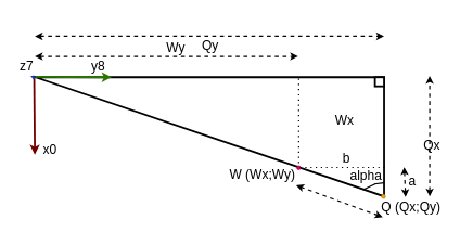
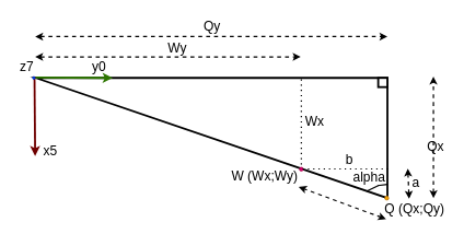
  <mxCell id="0" />
  <mxCell id="1" parent="0" />
  <mxCell id="2" value="" style="verticalLabelPosition=bottom;verticalAlign=top;html=1;shape=mxgraph.basic.orthogonal_triangle;fillColor=#FFFFFF;strokeColor=#000000;strokeWidth=3;flipV=1;flipH=1;" vertex="1" parent="1"><mxGeometry x="54" y="118" width="535" height="183" as="geometry" /></mxCell>
  <mxCell id="3" value="alpha" style="text;html=1;align=center;verticalAlign=middle;resizable=0;points=[];autosize=1;strokeColor=none;fillColor=none;fontSize=20;fontColor=#000000;" parent="1" vertex="1"><mxGeometry x="527" y="251" width="67" height="36" as="geometry" /></mxCell>
  <mxCell id="4" value="" style="endArrow=none;dashed=1;html=1;dashPattern=1 3;strokeWidth=2;rounded=0;strokeColor=#000000;" parent="1" edge="1"><mxGeometry width="50" height="50" relative="1" as="geometry"><mxPoint x="458" y="258" as="sourcePoint" /><mxPoint x="458" y="118" as="targetPoint" /></mxGeometry></mxCell>
  <mxCell id="5" value="Qx" style="text;html=1;align=center;verticalAlign=middle;resizable=0;points=[];autosize=1;strokeColor=none;fillColor=none;fontSize=20;fontColor=#000000;" parent="1" vertex="1"><mxGeometry x="640" y="204" width="44" height="36" as="geometry" /></mxCell>
  <mxCell id="6" value="" style="endArrow=classic;html=1;rounded=0;strokeColor=#2D7600;strokeWidth=3;fillColor=#60a917;exitX=0.8;exitY=1.008;exitDx=0;exitDy=0;exitPerimeter=0;" edge="1" parent="1"><mxGeometry width="50" height="50" relative="1" as="geometry"><mxPoint x="52" y="117.32" as="sourcePoint" /><mxPoint x="171" y="118" as="targetPoint" /></mxGeometry></mxCell>
  <mxCell id="7" value="" style="endArrow=classic;html=1;rounded=0;strokeColor=#6F0000;strokeWidth=3;fillColor=#a20025;exitX=0;exitY=0;exitDx=0;exitDy=0;" edge="1" parent="1"><mxGeometry width="50" height="50" relative="1" as="geometry"><mxPoint x="52" y="116" as="sourcePoint" /><mxPoint x="53" y="237" as="targetPoint" /></mxGeometry></mxCell>
- <mxCell id="8" value="x0" style="text;html=1;align=center;verticalAlign=middle;resizable=0;points=[];autosize=1;strokeColor=none;fillColor=none;fontSize=20;fontColor=#000000;" vertex="1" parent="1"><mxGeometry x="56" y="208" width="40" height="40" as="geometry" /></mxCell>
+ <mxCell id="8" value="x5" style="text;html=1;align=center;verticalAlign=middle;resizable=0;points=[];autosize=1;strokeColor=none;fillColor=none;fontSize=20;fontColor=#000000;" vertex="1" parent="1"><mxGeometry x="56" y="208" width="40" height="40" as="geometry" /></mxCell>
  <mxCell id="9" value="z7" style="text;html=1;align=center;verticalAlign=middle;resizable=0;points=[];autosize=1;strokeColor=none;fillColor=none;fontSize=20;fontColor=#000000;" vertex="1" parent="1"><mxGeometry x="20" y="80" width="40" height="40" as="geometry" /></mxCell>
- <mxCell id="10" value="y8" style="text;html=1;align=center;verticalAlign=middle;resizable=0;points=[];autosize=1;strokeColor=none;fillColor=none;fontSize=20;fontColor=#000000;" vertex="1" parent="1"><mxGeometry x="130" y="80" width="40" height="40" as="geometry" /></mxCell>
+ <mxCell id="10" value="y0" style="text;html=1;align=center;verticalAlign=middle;resizable=0;points=[];autosize=1;strokeColor=none;fillColor=none;fontSize=20;fontColor=#000000;" vertex="1" parent="1"><mxGeometry x="130" y="80" width="40" height="40" as="geometry" /></mxCell>
  <mxCell id="11" value="" style="ellipse;whiteSpace=wrap;html=1;aspect=fixed;fillColor=#0050ef;fontColor=#ffffff;strokeColor=#001DBC;" parent="1" vertex="1"><mxGeometry x="49" y="116" width="4" height="4" as="geometry" /></mxCell>
  <mxCell id="12" value="" style="whiteSpace=wrap;html=1;aspect=fixed;fillColor=#ffffff;strokeColor=#000000;strokeWidth=3;" vertex="1" parent="1"><mxGeometry x="575" y="118" width="14" height="14" as="geometry" /></mxCell>
  <mxCell id="13" value="" style="endArrow=none;html=1;rounded=0;strokeColor=#000000;strokeWidth=2;entryX=0.056;entryY=0.056;entryDx=0;entryDy=0;entryPerimeter=0;" edge="1" parent="1"><mxGeometry width="50" height="50" relative="1" as="geometry"><mxPoint x="575" y="282" as="sourcePoint" /><mxPoint x="557.04" y="290.752" as="targetPoint" /></mxGeometry></mxCell>
  <mxCell id="14" value="" style="endArrow=none;html=1;rounded=0;strokeColor=#000000;strokeWidth=2;" edge="1" parent="1"><mxGeometry width="50" height="50" relative="1" as="geometry"><mxPoint x="589" y="279.998" as="sourcePoint" /><mxPoint x="574" y="282" as="targetPoint" /></mxGeometry></mxCell>
  <mxCell id="15" value="" style="ellipse;whiteSpace=wrap;html=1;aspect=fixed;fillColor=#f0a30a;fontColor=#000000;strokeColor=#BD7000;" vertex="1" parent="1"><mxGeometry x="585" y="298" width="6" height="6" as="geometry" /></mxCell>
  <mxCell id="16" value="" style="ellipse;whiteSpace=wrap;html=1;aspect=fixed;fillColor=#d80073;fontColor=#ffffff;strokeColor=#A50040;" vertex="1" parent="1"><mxGeometry x="455" y="254" width="6" height="6" as="geometry" /></mxCell>
  <mxCell id="17" value="Q (Qx;Qy)" style="text;html=1;align=center;verticalAlign=middle;resizable=0;points=[];autosize=1;strokeColor=none;fillColor=none;fontSize=20;fontColor=#000000;" vertex="1" parent="1"><mxGeometry x="575" y="298" width="109" height="36" as="geometry" /></mxCell>
  <mxCell id="18" value="" style="endArrow=classic;startArrow=classic;html=1;rounded=0;strokeColor=#000000;strokeWidth=2;dashed=1;" edge="1" parent="1"><mxGeometry width="50" height="50" relative="1" as="geometry"><mxPoint x="659" y="301" as="sourcePoint" /><mxPoint x="659" y="116" as="targetPoint" /></mxGeometry></mxCell>
  <mxCell id="19" value="" style="endArrow=classic;startArrow=classic;html=1;rounded=0;strokeColor=#000000;strokeWidth=2;dashed=1;" edge="1" parent="1"><mxGeometry width="50" height="50" relative="1" as="geometry"><mxPoint x="53.003" y="86" as="sourcePoint" /><mxPoint x="457" y="86" as="targetPoint" /></mxGeometry></mxCell>
  <mxCell id="20" value="" style="endArrow=classic;startArrow=classic;html=1;rounded=0;strokeColor=#000000;strokeWidth=2;dashed=1;" edge="1" parent="1"><mxGeometry width="50" height="50" relative="1" as="geometry"><mxPoint x="53.003" y="55" as="sourcePoint" /><mxPoint x="589" y="55" as="targetPoint" /></mxGeometry></mxCell>
  <mxCell id="21" value="" style="endArrow=none;dashed=1;html=1;dashPattern=1 3;strokeWidth=2;rounded=0;strokeColor=#000000;" edge="1" parent="1"><mxGeometry width="50" height="50" relative="1" as="geometry"><mxPoint x="590" y="256.58" as="sourcePoint" /><mxPoint x="458" y="256.58" as="targetPoint" /></mxGeometry></mxCell>
- <mxCell id="22" value="Qy" style="text;html=1;align=center;verticalAlign=middle;resizable=0;points=[];autosize=1;strokeColor=none;fillColor=none;fontSize=20;fontColor=#000000;" vertex="1" parent="1"><mxGeometry x="299.5" y="50" width="44" height="36" as="geometry" /></mxCell>
+ <mxCell id="22" value="Qy" style="text;html=1;align=center;verticalAlign=middle;resizable=0;points=[];autosize=1;strokeColor=none;fillColor=none;fontSize=20;fontColor=#000000;" vertex="1" parent="1"><mxGeometry x="299.5" y="20" width="44" height="36" as="geometry" /></mxCell>
  <mxCell id="23" value="a" style="text;html=1;align=center;verticalAlign=middle;resizable=0;points=[];autosize=1;strokeColor=none;fillColor=none;fontSize=20;fontColor=#000000;" vertex="1" parent="1"><mxGeometry x="617" y="258" width="29" height="36" as="geometry" /></mxCell>
  <mxCell id="24" value="" style="endArrow=classic;startArrow=classic;html=1;rounded=0;strokeColor=#000000;strokeWidth=2;dashed=1;" edge="1" parent="1"><mxGeometry width="50" height="50" relative="1" as="geometry"><mxPoint x="622" y="302" as="sourcePoint" /><mxPoint x="620" y="256" as="targetPoint" /></mxGeometry></mxCell>
- <mxCell id="25" value="Wx" style="text;html=1;align=center;verticalAlign=middle;resizable=0;points=[];autosize=1;strokeColor=none;fillColor=none;fontSize=20;fontColor=#000000;" vertex="1" parent="1"><mxGeometry x="504" y="166" width="47" height="36" as="geometry" /></mxCell>
+ <mxCell id="25" value="Wx" style="text;html=1;align=center;verticalAlign=middle;resizable=0;points=[];autosize=1;strokeColor=none;fillColor=none;fontSize=20;fontColor=#000000;" vertex="1" parent="1"><mxGeometry x="454" y="166" width="47" height="36" as="geometry" /></mxCell>
  <mxCell id="26" value="b" style="text;html=1;align=center;verticalAlign=middle;resizable=0;points=[];autosize=1;strokeColor=none;fillColor=none;fontSize=20;fontColor=#000000;" vertex="1" parent="1"><mxGeometry x="516" y="224" width="29" height="36" as="geometry" /></mxCell>
  <mxCell id="27" value="Wy" style="text;html=1;align=center;verticalAlign=middle;resizable=0;points=[];autosize=1;strokeColor=none;fillColor=none;fontSize=20;fontColor=#000000;" vertex="1" parent="1"><mxGeometry x="245" y="54" width="47" height="36" as="geometry" /></mxCell>
  <mxCell id="28" value="" style="endArrow=classic;startArrow=classic;html=1;rounded=0;strokeColor=#000000;strokeWidth=2;dashed=1;" edge="1" parent="1"><mxGeometry width="50" height="50" relative="1" as="geometry"><mxPoint x="587" y="333" as="sourcePoint" /><mxPoint x="454" y="284" as="targetPoint" /></mxGeometry></mxCell>
  <mxCell id="29" value="W (Wx;Wy)" style="text;html=1;align=center;verticalAlign=middle;resizable=0;points=[];autosize=1;strokeColor=none;fillColor=none;fontSize=20;fontColor=#000000;" vertex="1" parent="1"><mxGeometry x="342" y="248" width="119" height="36" as="geometry" /></mxCell>
